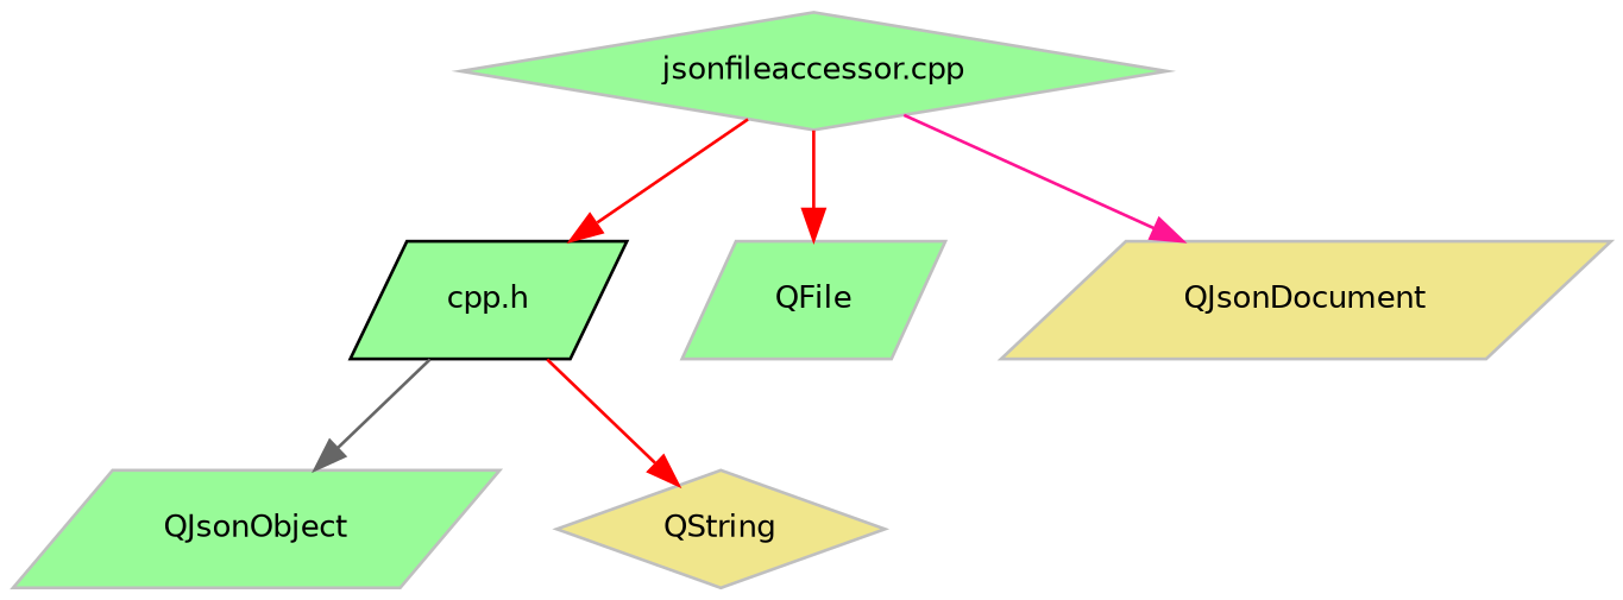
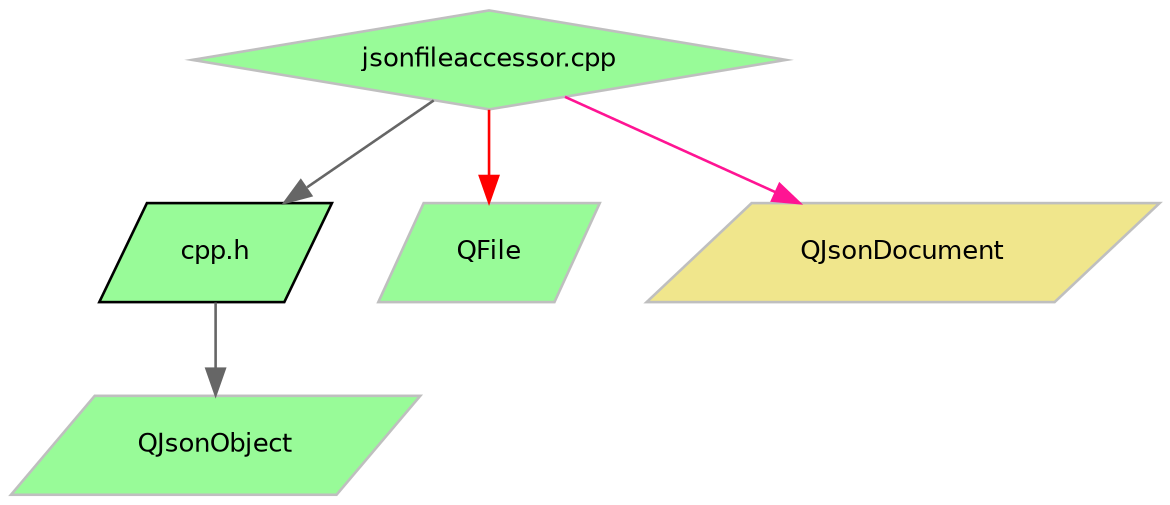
  digraph {
    node [color=grey75 fillcolor=palegreen fontname=Helvetica fontsize=10 shape=parallelogram style=filled]
    edge [color=gray40 fontname=Helvetica fontsize=10 labelfontname=Helvetica labelfontsize=10 style=solid]
    n1 [fontcolor=black height=0.2 label="jsonfileaccessor.cpp" shape=diamond width=0.4]
    n2 [color=black height=0.2 label="cpp.h" width=0.4]
    n3 [height=0.2 label=QFile width=0.4]
    n4 [fillcolor=khaki height=0.2 label=QJsonDocument width=0.4]
    n5 [height=0.2 label=QJsonObject width=0.4]
-   n6 [fillcolor=khaki height=0.2 label=QString shape=diamond width=0.4]
-   n1 -> n2 [color=red]
+   n1 -> n2
    n1 -> n3 [color=red]
    n1 -> n4 [color=deeppink]
    n2 -> n5
-   n2 -> n6 [color=red]
  }
